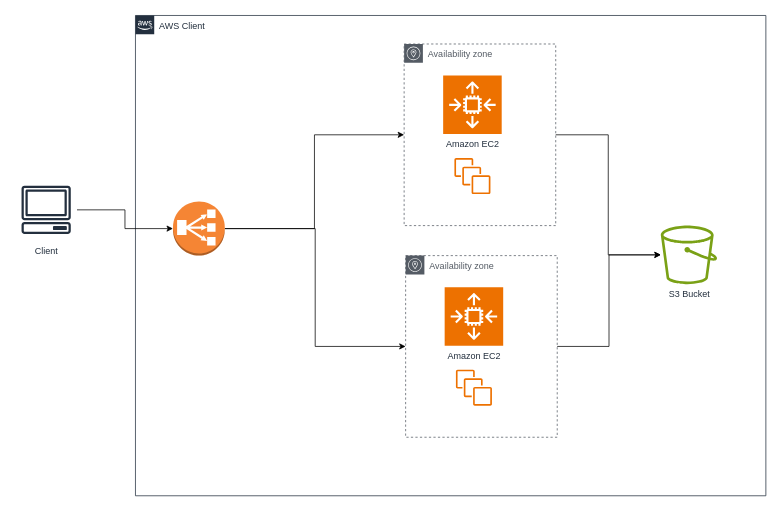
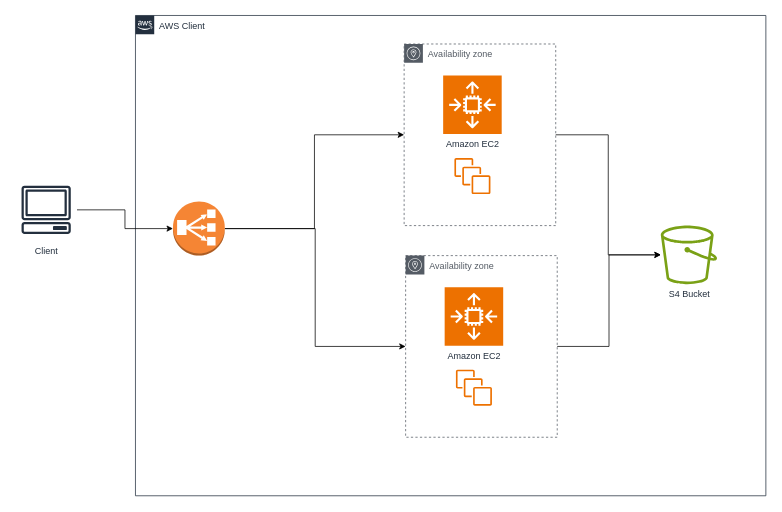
  <mxCell id="0" />
  <mxCell id="1" parent="0" />
  <mxCell id="2" value="AWS Client" style="points=[[0,0],[0.25,0],[0.5,0],[0.75,0],[1,0],[1,0.25],[1,0.5],[1,0.75],[1,1],[0.75,1],[0.5,1],[0.25,1],[0,1],[0,0.75],[0,0.5],[0,0.25]];outlineConnect=0;gradientColor=none;html=1;whiteSpace=wrap;fontSize=12;fontStyle=0;shape=mxgraph.aws4.group;grIcon=mxgraph.aws4.group_aws_cloud_alt;strokeColor=#232F3E;fillColor=none;verticalAlign=top;align=left;spacingLeft=30;fontColor=#232F3E;dashed=0;labelBackgroundColor=#ffffff;container=1;pointerEvents=0;collapsible=0;recursiveResize=0;" parent="1" vertex="1"><mxGeometry x="180" y="20" width="840" height="640" as="geometry" /></mxCell>
  <mxCell id="3" value="Amazon EC2" style="sketch=0;points=[[0,0,0],[0.25,0,0],[0.5,0,0],[0.75,0,0],[1,0,0],[0,1,0],[0.25,1,0],[0.5,1,0],[0.75,1,0],[1,1,0],[0,0.25,0],[0,0.5,0],[0,0.75,0],[1,0.25,0],[1,0.5,0],[1,0.75,0]];outlineConnect=0;fontColor=#232F3E;fillColor=#ED7100;strokeColor=#ffffff;dashed=0;verticalLabelPosition=bottom;verticalAlign=top;align=center;html=1;fontSize=12;fontStyle=0;aspect=fixed;shape=mxgraph.aws4.resourceIcon;resIcon=mxgraph.aws4.auto_scaling2;" vertex="1" parent="2"><mxGeometry x="410" y="80" width="78" height="78" as="geometry" /></mxCell>
  <mxCell id="4" value="" style="sketch=0;outlineConnect=0;fontColor=#232F3E;gradientColor=none;fillColor=#ED7100;strokeColor=none;dashed=0;verticalLabelPosition=bottom;verticalAlign=top;align=center;html=1;fontSize=12;fontStyle=0;aspect=fixed;pointerEvents=1;shape=mxgraph.aws4.instances;" vertex="1" parent="2"><mxGeometry x="425" y="190" width="48" height="48" as="geometry" /></mxCell>
  <mxCell id="5" style="edgeStyle=orthogonalEdgeStyle;rounded=0;orthogonalLoop=1;jettySize=auto;html=1;" edge="1" parent="2" source="7" target="9"><mxGeometry relative="1" as="geometry" /></mxCell>
  <mxCell id="6" style="edgeStyle=orthogonalEdgeStyle;rounded=0;orthogonalLoop=1;jettySize=auto;html=1;" edge="1" parent="2" source="7" target="13"><mxGeometry relative="1" as="geometry" /></mxCell>
  <mxCell id="7" value="" style="outlineConnect=0;dashed=0;verticalLabelPosition=bottom;verticalAlign=top;align=center;html=1;shape=mxgraph.aws3.classic_load_balancer;fillColor=#F58534;gradientColor=none;" vertex="1" parent="2"><mxGeometry x="50" y="248" width="69" height="72" as="geometry" /></mxCell>
  <mxCell id="8" style="edgeStyle=orthogonalEdgeStyle;rounded=0;orthogonalLoop=1;jettySize=auto;html=1;" edge="1" parent="2" source="9" target="14"><mxGeometry relative="1" as="geometry" /></mxCell>
  <mxCell id="9" value="Availability zone" style="sketch=0;outlineConnect=0;gradientColor=none;html=1;whiteSpace=wrap;fontSize=12;fontStyle=0;shape=mxgraph.aws4.group;grIcon=mxgraph.aws4.group_availability_zone;strokeColor=#545B64;fillColor=none;verticalAlign=top;align=left;spacingLeft=30;fontColor=#545B64;dashed=1;" vertex="1" parent="2"><mxGeometry x="358" y="38" width="202" height="242" as="geometry" /></mxCell>
  <mxCell id="10" value="Amazon EC2" style="sketch=0;points=[[0,0,0],[0.25,0,0],[0.5,0,0],[0.75,0,0],[1,0,0],[0,1,0],[0.25,1,0],[0.5,1,0],[0.75,1,0],[1,1,0],[0,0.25,0],[0,0.5,0],[0,0.75,0],[1,0.25,0],[1,0.5,0],[1,0.75,0]];outlineConnect=0;fontColor=#232F3E;fillColor=#ED7100;strokeColor=#ffffff;dashed=0;verticalLabelPosition=bottom;verticalAlign=top;align=center;html=1;fontSize=12;fontStyle=0;aspect=fixed;shape=mxgraph.aws4.resourceIcon;resIcon=mxgraph.aws4.auto_scaling2;" vertex="1" parent="2"><mxGeometry x="412" y="362" width="78" height="78" as="geometry" /></mxCell>
  <mxCell id="11" value="" style="sketch=0;outlineConnect=0;fontColor=#232F3E;gradientColor=none;fillColor=#ED7100;strokeColor=none;dashed=0;verticalLabelPosition=bottom;verticalAlign=top;align=center;html=1;fontSize=12;fontStyle=0;aspect=fixed;pointerEvents=1;shape=mxgraph.aws4.instances;" vertex="1" parent="2"><mxGeometry x="427" y="472" width="48" height="48" as="geometry" /></mxCell>
  <mxCell id="12" style="edgeStyle=orthogonalEdgeStyle;rounded=0;orthogonalLoop=1;jettySize=auto;html=1;" edge="1" parent="2" source="13" target="14"><mxGeometry relative="1" as="geometry" /></mxCell>
  <mxCell id="13" value="Availability zone" style="sketch=0;outlineConnect=0;gradientColor=none;html=1;whiteSpace=wrap;fontSize=12;fontStyle=0;shape=mxgraph.aws4.group;grIcon=mxgraph.aws4.group_availability_zone;strokeColor=#545B64;fillColor=none;verticalAlign=top;align=left;spacingLeft=30;fontColor=#545B64;dashed=1;" vertex="1" parent="2"><mxGeometry x="360" y="320" width="202" height="242" as="geometry" /></mxCell>
- <mxCell id="14" value="S3 Bucket" style="sketch=0;outlineConnect=0;fontColor=#232F3E;gradientColor=none;fillColor=#7AA116;strokeColor=none;dashed=0;verticalLabelPosition=bottom;verticalAlign=top;align=center;html=1;fontSize=12;fontStyle=0;aspect=fixed;pointerEvents=1;shape=mxgraph.aws4.bucket;" vertex="1" parent="2"><mxGeometry x="700" y="280" width="75" height="78" as="geometry" /></mxCell>
+ <mxCell id="14" value="S4 Bucket" style="sketch=0;outlineConnect=0;fontColor=#232F3E;gradientColor=none;fillColor=#7AA116;strokeColor=none;dashed=0;verticalLabelPosition=bottom;verticalAlign=top;align=center;html=1;fontSize=12;fontStyle=0;aspect=fixed;pointerEvents=1;shape=mxgraph.aws4.bucket;" vertex="1" parent="2"><mxGeometry x="700" y="280" width="75" height="78" as="geometry" /></mxCell>
  <mxCell id="15" style="edgeStyle=orthogonalEdgeStyle;rounded=0;orthogonalLoop=1;jettySize=auto;html=1;" edge="1" parent="1" source="16" target="7"><mxGeometry relative="1" as="geometry" /></mxCell>
  <mxCell id="16" value="Client" style="sketch=0;outlineConnect=0;fontColor=#232F3E;gradientColor=none;strokeColor=#232F3E;fillColor=#ffffff;dashed=0;verticalLabelPosition=bottom;verticalAlign=top;align=center;html=1;fontSize=12;fontStyle=0;aspect=fixed;shape=mxgraph.aws4.resourceIcon;resIcon=mxgraph.aws4.client;" vertex="1" parent="1"><mxGeometry x="20" y="238" width="82" height="82" as="geometry" /></mxCell>
